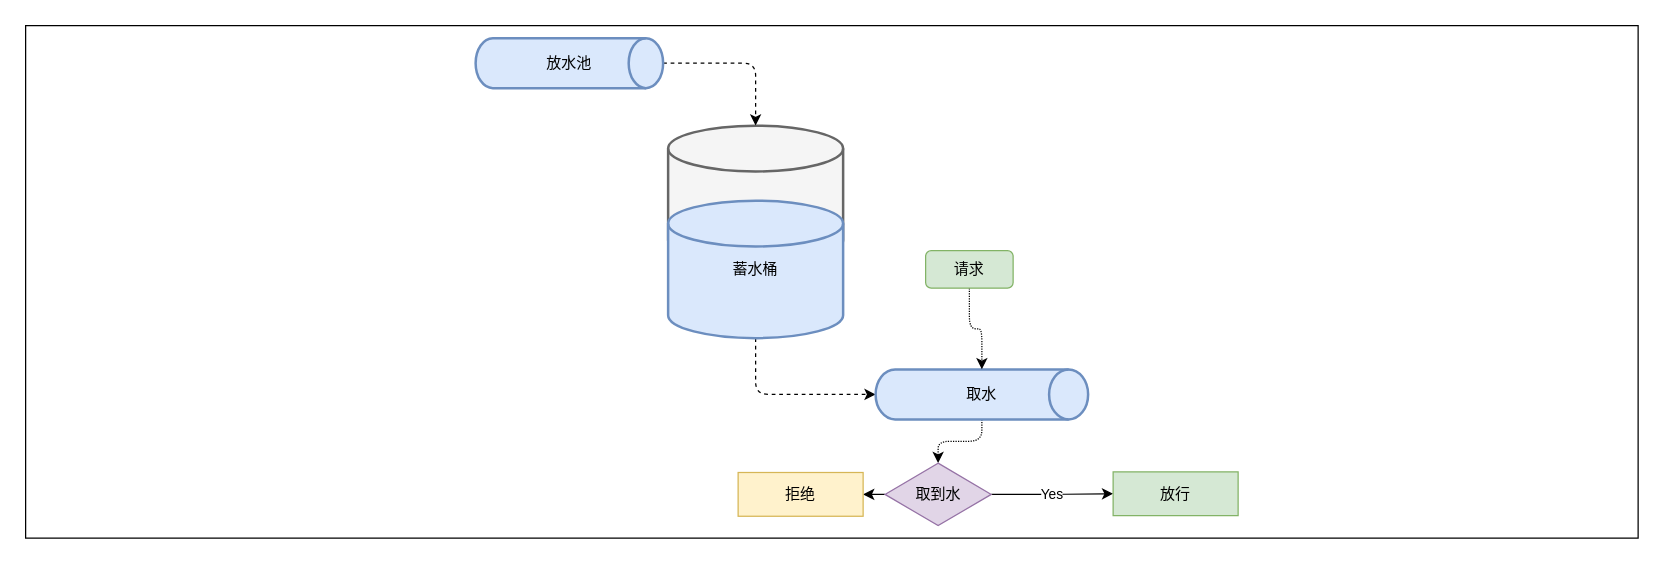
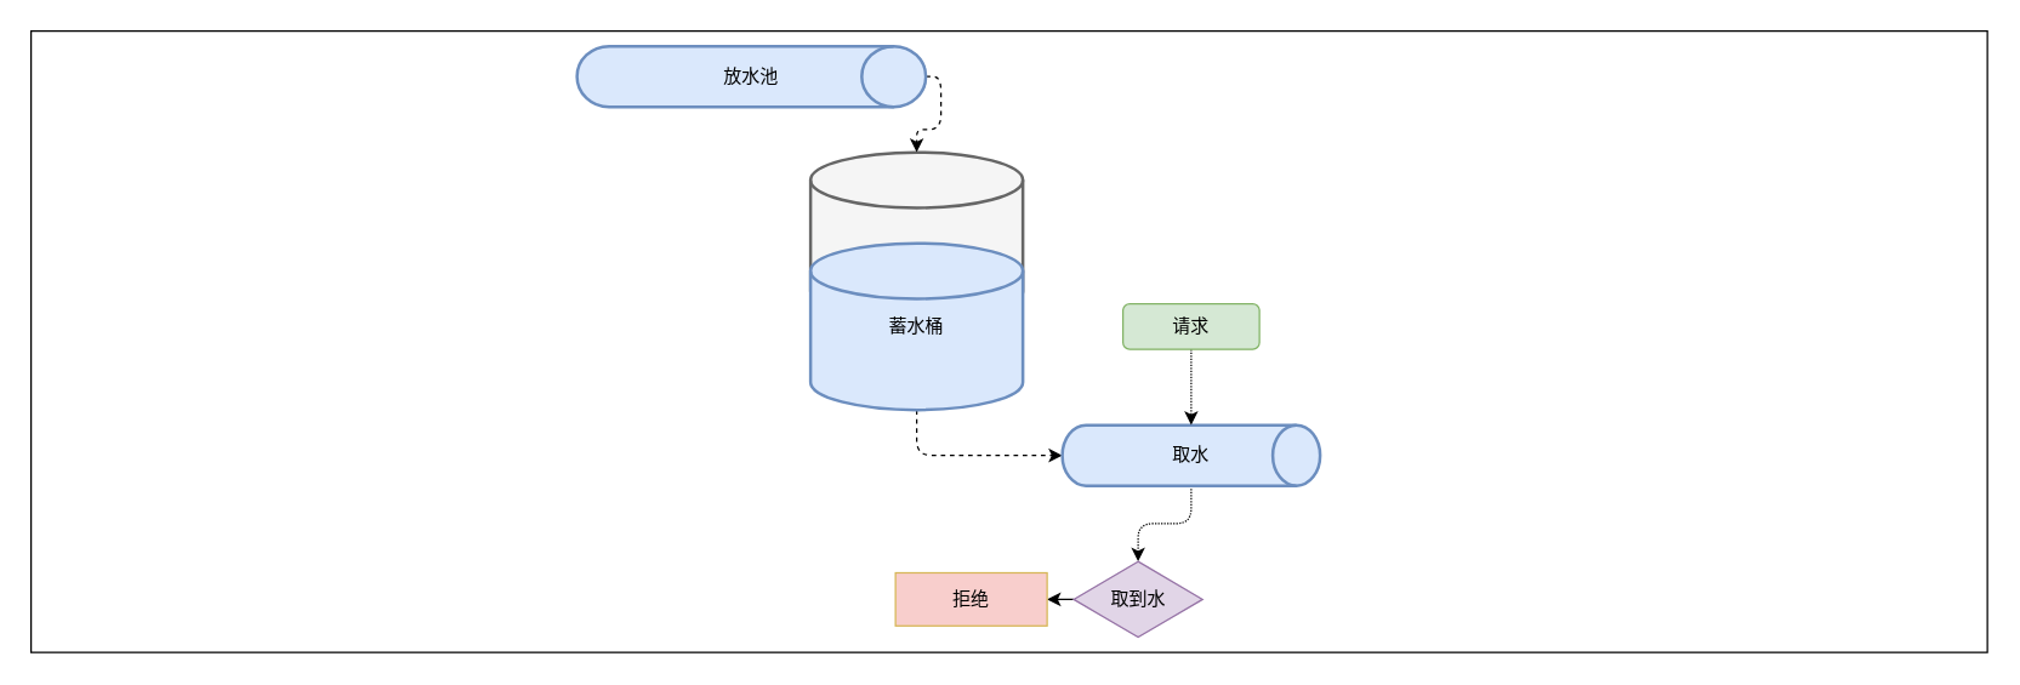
  <mxCell id="0" />
  <mxCell id="1" parent="0" />
  <mxCell id="2" value="" style="rounded=0;whiteSpace=wrap;html=1;" vertex="1" parent="1"><mxGeometry x="20" y="20" width="1290" height="410" as="geometry" /></mxCell>
  <mxCell id="3" value="" style="strokeWidth=2;html=1;shape=mxgraph.flowchart.database;whiteSpace=wrap;fillColor=#f5f5f5;fontColor=#333333;strokeColor=#666666;" vertex="1" parent="1"><mxGeometry x="534" y="100" width="140" height="110" as="geometry" /></mxCell>
  <mxCell id="4" style="edgeStyle=orthogonalEdgeStyle;html=1;exitX=0.5;exitY=1;exitDx=0;exitDy=0;exitPerimeter=0;entryX=0;entryY=0.5;entryDx=0;entryDy=0;entryPerimeter=0;dashed=1;" edge="1" parent="1" source="5" target="9"><mxGeometry relative="1" as="geometry" /></mxCell>
  <mxCell id="5" value="蓄水桶" style="strokeWidth=2;html=1;shape=mxgraph.flowchart.database;whiteSpace=wrap;fillColor=#dae8fc;strokeColor=#6c8ebf;" vertex="1" parent="1"><mxGeometry x="534" y="160" width="140" height="110" as="geometry" /></mxCell>
  <mxCell id="6" style="edgeStyle=orthogonalEdgeStyle;html=1;exitX=1;exitY=0.5;exitDx=0;exitDy=0;exitPerimeter=0;entryX=0.5;entryY=0;entryDx=0;entryDy=0;entryPerimeter=0;dashed=1;" edge="1" parent="1" source="7" target="3"><mxGeometry relative="1" as="geometry" /></mxCell>
- <mxCell id="7" value="放水池" style="strokeWidth=2;html=1;shape=mxgraph.flowchart.direct_data;whiteSpace=wrap;fillColor=#dae8fc;strokeColor=#6c8ebf;" vertex="1" parent="1"><mxGeometry x="380" y="30" width="150" height="40" as="geometry" /></mxCell>
+ <mxCell id="7" value="放水池" style="strokeWidth=2;html=1;shape=mxgraph.flowchart.direct_data;whiteSpace=wrap;fillColor=#dae8fc;strokeColor=#6c8ebf;" vertex="1" parent="1"><mxGeometry x="380" y="30" width="230" height="40" as="geometry" /></mxCell>
  <mxCell id="8" style="edgeStyle=orthogonalEdgeStyle;html=1;exitX=0.5;exitY=1;exitDx=0;exitDy=0;exitPerimeter=0;dashed=1;dashPattern=1 1;entryX=0.5;entryY=0;entryDx=0;entryDy=0;" edge="1" parent="1" source="9" target="14"><mxGeometry relative="1" as="geometry"><mxPoint x="785" y="360" as="targetPoint" /></mxGeometry></mxCell>
- <mxCell id="9" value="取水" style="strokeWidth=2;html=1;shape=mxgraph.flowchart.direct_data;whiteSpace=wrap;fillColor=#dae8fc;strokeColor=#6c8ebf;" vertex="1" parent="1"><mxGeometry x="700" y="295" width="170" height="40" as="geometry" /></mxCell>
+ <mxCell id="9" value="取水" style="strokeWidth=2;html=1;shape=mxgraph.flowchart.direct_data;whiteSpace=wrap;fillColor=#dae8fc;strokeColor=#6c8ebf;" vertex="1" parent="1"><mxGeometry x="700" y="280" width="170" height="40" as="geometry" /></mxCell>
  <mxCell id="10" style="edgeStyle=orthogonalEdgeStyle;html=1;exitX=0.5;exitY=1;exitDx=0;exitDy=0;entryX=0.5;entryY=0;entryDx=0;entryDy=0;entryPerimeter=0;dashed=1;dashPattern=1 1;" edge="1" parent="1" source="11" target="9"><mxGeometry relative="1" as="geometry" /></mxCell>
- <mxCell id="11" value="请求" style="rounded=1;whiteSpace=wrap;html=1;fillColor=#d5e8d4;strokeColor=#82b366;" vertex="1" parent="1"><mxGeometry x="740" y="200" width="70" height="30" as="geometry" /></mxCell>
- <mxCell id="12" value="Yes" style="edgeStyle=orthogonalEdgeStyle;html=1;" edge="1" parent="1" source="14" target="15"><mxGeometry relative="1" as="geometry" /></mxCell>
+ <mxCell id="11" value="请求" style="rounded=1;whiteSpace=wrap;html=1;fillColor=#d5e8d4;strokeColor=#82b366;" vertex="1" parent="1"><mxGeometry x="740" y="200" width="90" height="30" as="geometry" /></mxCell>
  <mxCell id="13" style="edgeStyle=orthogonalEdgeStyle;html=1;exitX=0;exitY=0.5;exitDx=0;exitDy=0;entryX=1;entryY=0.5;entryDx=0;entryDy=0;" edge="1" parent="1" source="14" target="16"><mxGeometry relative="1" as="geometry" /></mxCell>
  <mxCell id="14" value="取到水" style="rhombus;whiteSpace=wrap;html=1;fillColor=#e1d5e7;strokeColor=#9673a6;" vertex="1" parent="1"><mxGeometry x="707.5" y="370" width="85" height="50" as="geometry" /></mxCell>
- <mxCell id="15" value="放行" style="whiteSpace=wrap;html=1;fillColor=#d5e8d4;strokeColor=#82b366;" vertex="1" parent="1"><mxGeometry x="890" y="377" width="100" height="35" as="geometry" /></mxCell>
- <mxCell id="16" value="拒绝" style="whiteSpace=wrap;html=1;fillColor=#fff2cc;strokeColor=#d6b656;" vertex="1" parent="1"><mxGeometry x="590" y="377.5" width="100" height="35" as="geometry" /></mxCell>
+ <mxCell id="16" value="拒绝" style="whiteSpace=wrap;html=1;fillColor=#f8cecc;strokeColor=#d6b656;" vertex="1" parent="1"><mxGeometry x="590" y="377.5" width="100" height="35" as="geometry" /></mxCell>
